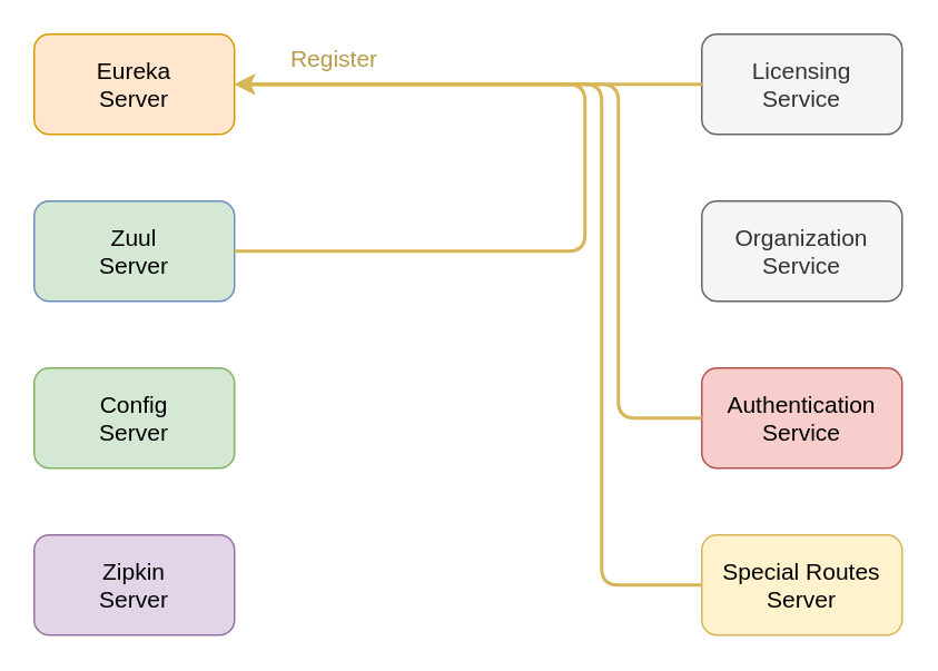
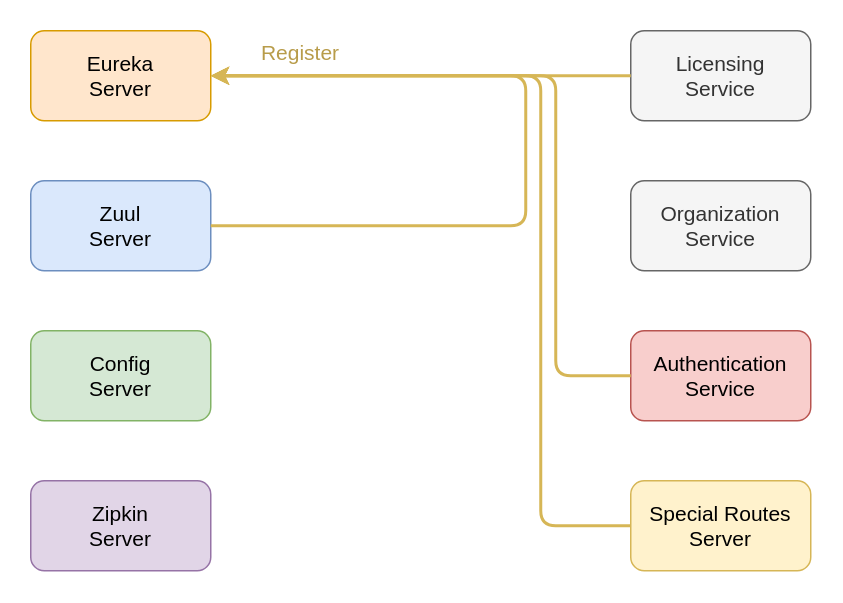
  <mxCell id="0" />
  <mxCell id="1" parent="0" />
  <mxCell id="2" value="&lt;font style=&quot;font-size: 14px&quot;&gt;Eureka&lt;br&gt;Server&lt;/font&gt;&lt;br&gt;" style="rounded=1;whiteSpace=wrap;html=1;fillColor=#ffe6cc;strokeColor=#d79b00;" parent="1" vertex="1"><mxGeometry x="20" y="20" width="120" height="60" as="geometry" /></mxCell>
- <mxCell id="3" value="&lt;span style=&quot;font-size: 14px&quot;&gt;Zuul&lt;br&gt;Server&lt;br&gt;&lt;/span&gt;" style="rounded=1;whiteSpace=wrap;html=1;fillColor=#d5e8d4;strokeColor=#6c8ebf;" parent="1" vertex="1"><mxGeometry x="20" y="120" width="120" height="60" as="geometry" /></mxCell>
+ <mxCell id="3" value="&lt;span style=&quot;font-size: 14px&quot;&gt;Zuul&lt;br&gt;Server&lt;br&gt;&lt;/span&gt;" style="rounded=1;whiteSpace=wrap;html=1;fillColor=#dae8fc;strokeColor=#6c8ebf;" parent="1" vertex="1"><mxGeometry x="20" y="120" width="120" height="60" as="geometry" /></mxCell>
  <mxCell id="4" value="&lt;span style=&quot;font-size: 14px&quot;&gt;Config&lt;br&gt;Server&lt;br&gt;&lt;/span&gt;" style="rounded=1;whiteSpace=wrap;html=1;fillColor=#d5e8d4;strokeColor=#82b366;" parent="1" vertex="1"><mxGeometry x="20" y="220" width="120" height="60" as="geometry" /></mxCell>
  <mxCell id="5" value="&lt;span style=&quot;font-size: 14px&quot;&gt;Zipkin&lt;br&gt;Server&lt;br&gt;&lt;/span&gt;" style="rounded=1;whiteSpace=wrap;html=1;fillColor=#e1d5e7;strokeColor=#9673a6;" parent="1" vertex="1"><mxGeometry x="20" y="320" width="120" height="60" as="geometry" /></mxCell>
  <mxCell id="6" value="&lt;font style=&quot;font-size: 14px&quot;&gt;Licensing&lt;br&gt;Service&lt;/font&gt;&lt;br&gt;" style="rounded=1;whiteSpace=wrap;html=1;fillColor=#f5f5f5;strokeColor=#666666;fontColor=#333333;" parent="1" vertex="1"><mxGeometry x="420" y="20" width="120" height="60" as="geometry" /></mxCell>
  <mxCell id="7" value="&lt;span style=&quot;font-size: 14px&quot;&gt;Organization&lt;br&gt;Service&lt;br&gt;&lt;/span&gt;" style="rounded=1;whiteSpace=wrap;html=1;fillColor=#f5f5f5;strokeColor=#666666;fontColor=#333333;" parent="1" vertex="1"><mxGeometry x="420" y="120" width="120" height="60" as="geometry" /></mxCell>
  <mxCell id="8" value="&lt;span style=&quot;font-size: 14px&quot;&gt;Authentication&lt;br&gt;Service&lt;br&gt;&lt;/span&gt;" style="rounded=1;whiteSpace=wrap;html=1;fillColor=#f8cecc;strokeColor=#b85450;" parent="1" vertex="1"><mxGeometry x="420" y="220" width="120" height="60" as="geometry" /></mxCell>
  <mxCell id="9" value="&lt;span style=&quot;font-size: 14px&quot;&gt;Special Routes&lt;br&gt;Server&lt;br&gt;&lt;/span&gt;" style="rounded=1;whiteSpace=wrap;html=1;fillColor=#fff2cc;strokeColor=#d6b656;" parent="1" vertex="1"><mxGeometry x="420" y="320" width="120" height="60" as="geometry" /></mxCell>
  <mxCell id="10" value="" style="endArrow=classic;html=1;entryX=1;entryY=0.5;entryDx=0;entryDy=0;exitX=0;exitY=0.5;exitDx=0;exitDy=0;fillColor=#fff2cc;strokeColor=#d6b656;strokeWidth=2;" parent="1" source="6" target="2" edge="1"><mxGeometry width="50" height="50" relative="1" as="geometry"><mxPoint x="20" y="450" as="sourcePoint" /><mxPoint x="70" y="400" as="targetPoint" /></mxGeometry></mxCell>
  <mxCell id="11" value="" style="endArrow=classic;html=1;fillColor=#fff2cc;strokeColor=#d6b656;strokeWidth=2;entryX=1;entryY=0.5;entryDx=0;entryDy=0;exitX=0;exitY=0.5;exitDx=0;exitDy=0;" parent="1" source="8" target="2" edge="1"><mxGeometry width="50" height="50" relative="1" as="geometry"><mxPoint x="250" y="160" as="sourcePoint" /><mxPoint x="-30" y="60" as="targetPoint" /><Array as="points"><mxPoint x="370" y="250" /><mxPoint x="370" y="50" /></Array></mxGeometry></mxCell>
  <mxCell id="12" value="" style="endArrow=classic;html=1;fillColor=#fff2cc;strokeColor=#d6b656;strokeWidth=2;entryX=1;entryY=0.5;entryDx=0;entryDy=0;exitX=0;exitY=0.5;exitDx=0;exitDy=0;" parent="1" source="9" target="2" edge="1"><mxGeometry width="50" height="50" relative="1" as="geometry"><mxPoint x="370" y="290" as="sourcePoint" /><mxPoint x="90" y="190" as="targetPoint" /><Array as="points"><mxPoint x="360" y="350" /><mxPoint x="360" y="50" /></Array></mxGeometry></mxCell>
  <mxCell id="13" value="" style="endArrow=classic;html=1;exitX=1;exitY=0.5;exitDx=0;exitDy=0;fillColor=#fff2cc;strokeColor=#d6b656;strokeWidth=2;" parent="1" source="3" edge="1"><mxGeometry width="50" height="50" relative="1" as="geometry"><mxPoint x="280" y="140" as="sourcePoint" /><mxPoint x="140" y="50" as="targetPoint" /><Array as="points"><mxPoint x="350" y="150" /><mxPoint x="350" y="50" /></Array></mxGeometry></mxCell>
  <mxCell id="14" value="&lt;font style=&quot;font-size: 14px&quot; color=&quot;#b89c4a&quot;&gt;Register&lt;/font&gt;" style="text;html=1;strokeColor=none;fillColor=none;align=center;verticalAlign=middle;whiteSpace=wrap;rounded=0;" parent="1" vertex="1"><mxGeometry x="170" y="20" width="60" height="30" as="geometry" /></mxCell>
